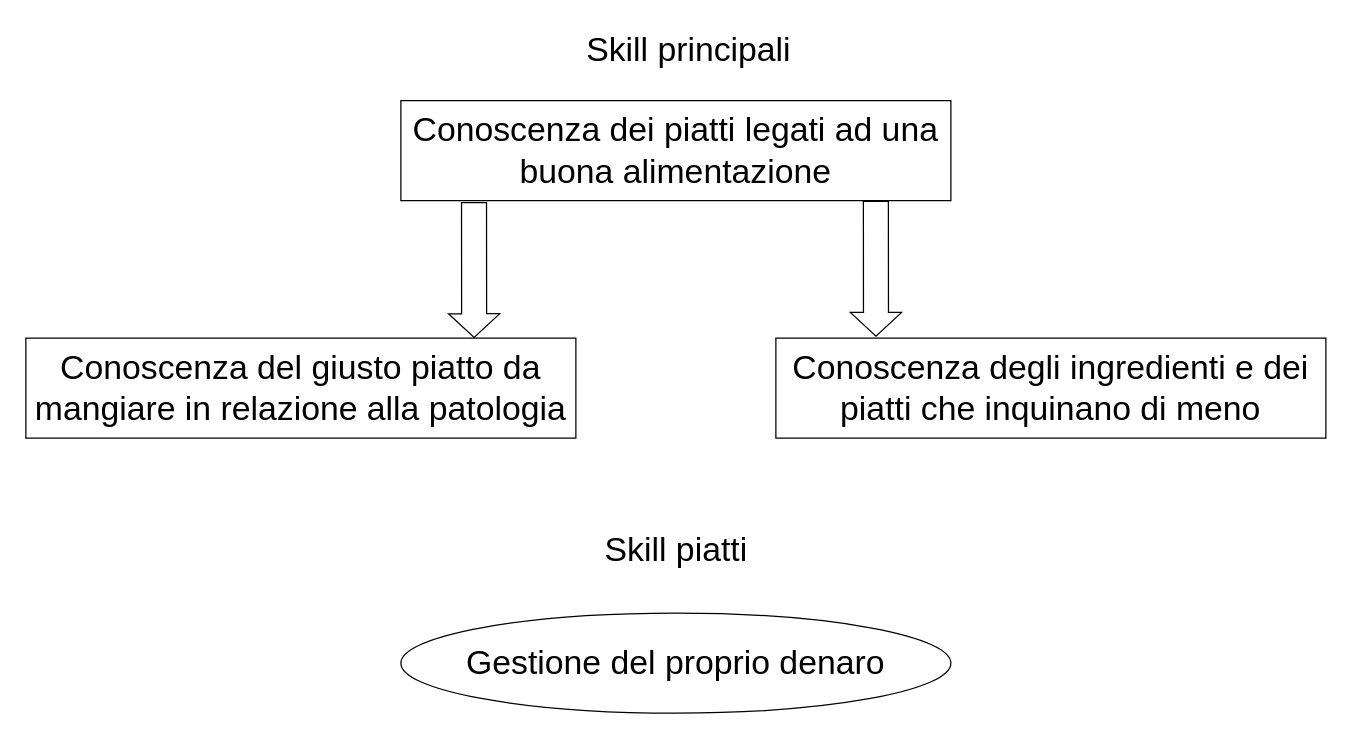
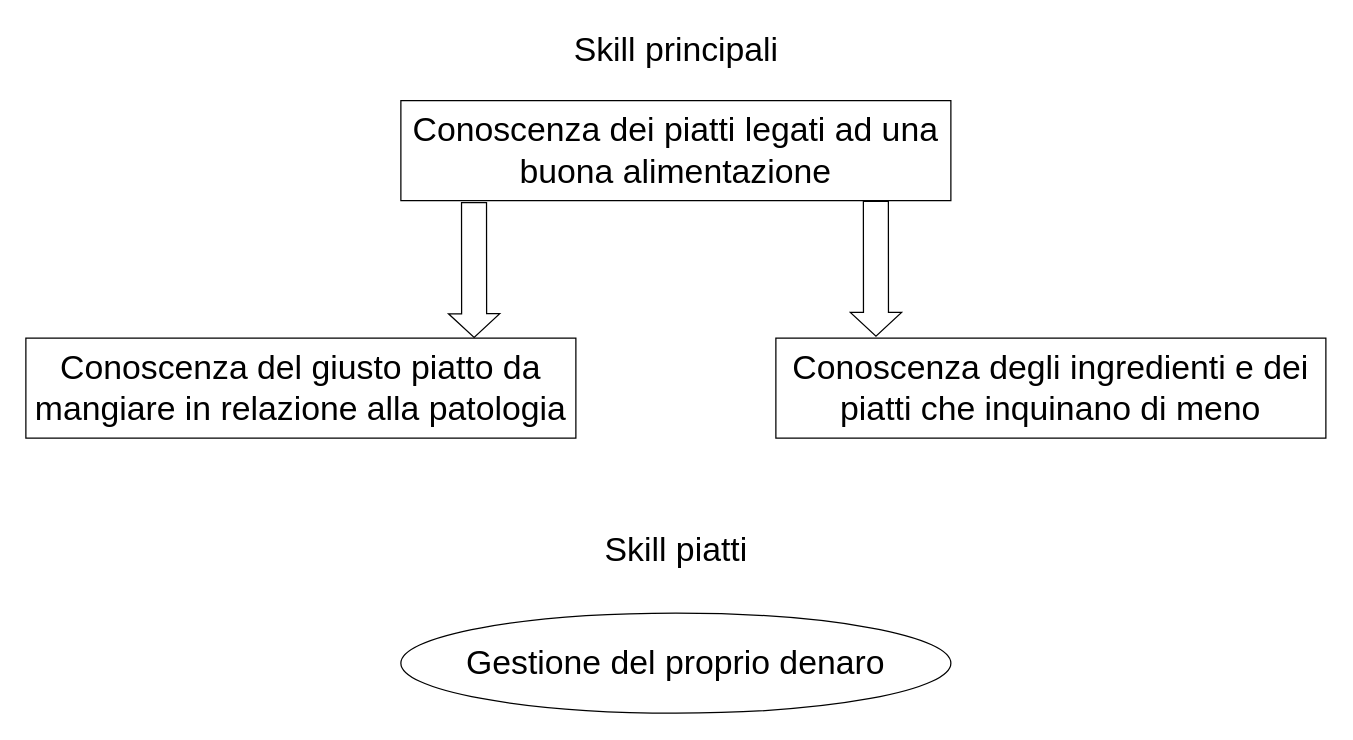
  <mxCell id="0" />
  <mxCell id="1" parent="0" />
  <mxCell id="2" value="Conoscenza dei piatti legati ad una buona alimentazione" style="whiteSpace=wrap;html=1;fontSize=27;" vertex="1" parent="1"><mxGeometry x="320" y="80" width="440" height="80" as="geometry" /></mxCell>
  <mxCell id="3" value="Conoscenza del giusto piatto da mangiare in relazione alla patologia&lt;span style=&quot;color: rgba(0, 0, 0, 0); font-family: monospace; font-size: 0px; text-align: start;&quot;&gt;%3CmxGraphModel%3E%3Croot%3E%3CmxCell%20id%3D%220%22%2F%3E%3CmxCell%20id%3D%221%22%20parent%3D%220%22%2F%3E%3CmxCell%20id%3D%222%22%20value%3D%22Conoscenza%20dei%20piatti%20legati%20ad%20una%20buona%20alimentazione%22%20style%3D%22whiteSpace%3Dwrap%3Bhtml%3D1%3BfontSize%3D27%3B%22%20vertex%3D%221%22%20parent%3D%221%22%3E%3CmxGeometry%20x%3D%22205%22%20y%3D%22110%22%20width%3D%22440%22%20height%3D%2280%22%20as%3D%22geometry%22%2F%3E%3C%2FmxCell%3E%3C%2Froot%3E%3C%2FmxGraphModel%3E&lt;/span&gt;" style="whiteSpace=wrap;html=1;fontSize=27;" vertex="1" parent="1"><mxGeometry x="20" y="270" width="440" height="80" as="geometry" /></mxCell>
  <mxCell id="4" value="Conoscenza degli ingredienti e dei piatti che inquinano di meno&lt;span style=&quot;color: rgba(0, 0, 0, 0); font-family: monospace; font-size: 0px; text-align: start;&quot;&gt;%3CmxGraphModel%3E%3Croot%3E%3CmxCell%20id%3D%220%22%2F%3E%3CmxCell%20id%3D%221%22%20parent%3D%220%22%2F%3E%3CmxCell%20id%3D%222%22%20value%3D%22Conoscenza%20dei%20piatti%20legati%20ad%20una%20buona%20alimentazione%22%20style%3D%22whiteSpace%3Dwrap%3Bhtml%3D1%3BfontSize%3D27%3B%22%20vertex%3D%221%22%20parent%3D%221%22%3E%3CmxGeometry%20x%3D%22205%22%20y%3D%22110%22%20width%3D%22440%22%20height%3D%2280%22%20as%3D%22geometry%22%2F%3E%3C%2FmxCell%3E%3C%2Froot%3E%3C%&lt;/span&gt;" style="whiteSpace=wrap;html=1;fontSize=27;" vertex="1" parent="1"><mxGeometry x="620" y="270" width="440" height="80" as="geometry" /></mxCell>
  <mxCell id="5" value="" style="shape=flexArrow;endArrow=classic;html=1;rounded=0;fontSize=27;exitX=0.133;exitY=1.013;exitDx=0;exitDy=0;exitPerimeter=0;entryX=0.815;entryY=0;entryDx=0;entryDy=0;entryPerimeter=0;width=20;" edge="1" parent="1" source="2" target="3"><mxGeometry width="50" height="50" relative="1" as="geometry"><mxPoint x="540" y="280" as="sourcePoint" /><mxPoint x="590" y="230" as="targetPoint" /></mxGeometry></mxCell>
  <mxCell id="6" value="" style="shape=flexArrow;endArrow=classic;html=1;rounded=0;fontSize=27;exitX=0.133;exitY=1.013;exitDx=0;exitDy=0;exitPerimeter=0;entryX=0.815;entryY=0;entryDx=0;entryDy=0;entryPerimeter=0;width=20;" edge="1" parent="1"><mxGeometry width="50" height="50" relative="1" as="geometry"><mxPoint x="700" y="160" as="sourcePoint" /><mxPoint x="700.08" y="268.96" as="targetPoint" /></mxGeometry></mxCell>
- <mxCell id="7" value="Skill principali" style="text;html=1;align=center;verticalAlign=middle;resizable=0;points=[];autosize=1;strokeColor=none;fillColor=none;fontSize=27;" vertex="1" parent="1"><mxGeometry x="460" y="20" width="180" height="40" as="geometry" /></mxCell>
+ <mxCell id="7" value="Skill principali" style="text;html=1;align=center;verticalAlign=middle;resizable=0;points=[];autosize=1;strokeColor=none;fillColor=none;fontSize=27;" vertex="1" parent="1"><mxGeometry x="450" y="20" width="180" height="40" as="geometry" /></mxCell>
  <mxCell id="8" value="Skill piatti" style="text;html=1;align=center;verticalAlign=middle;resizable=0;points=[];autosize=1;strokeColor=none;fillColor=none;fontSize=27;" vertex="1" parent="1"><mxGeometry x="440" y="420" width="200" height="40" as="geometry" /></mxCell>
  <mxCell id="9" value="Gestione del proprio denaro" style="ellipse;whiteSpace=wrap;html=1;fontSize=27;" vertex="1" parent="1"><mxGeometry x="320" y="490" width="440" height="80" as="geometry" /></mxCell>
